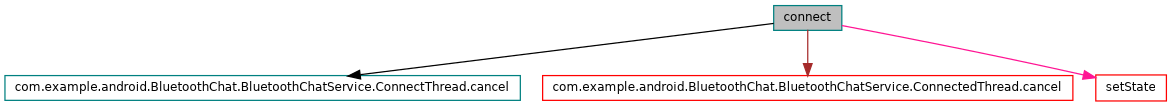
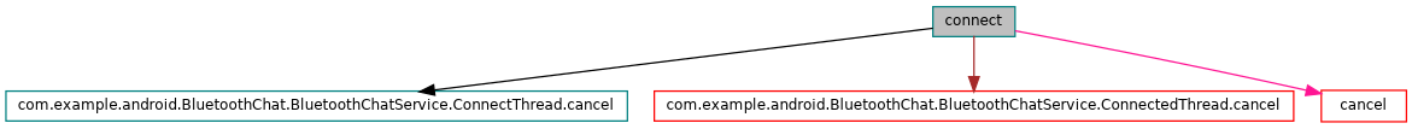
  digraph {
    rankdir=TB
    node [color=teal fillcolor=white fontname=Helvetica fontsize=10 shape=record style=filled]
    edge [fontname=Helvetica fontsize=10 labelfontname=Helvetica labelfontsize=10 style=solid]
    n1 [fillcolor=grey75 fontcolor=black height=0.2 label=connect width=0.4]
    n2 [height=0.2 label="com.example.android.BluetoothChat.BluetoothChatService.ConnectThread.cancel" width=0.4]
    n3 [color=red height=0.2 label="com.example.android.BluetoothChat.BluetoothChatService.ConnectedThread.cancel" width=0.4]
-   n4 [color=red height=0.2 label=setState width=0.4]
+   n4 [color=red height=0.2 label=cancel width=0.4]
    n1 -> n2 [color=black]
    n1 -> n3 [color=brown]
    n1 -> n4 [color=deeppink]
  }
